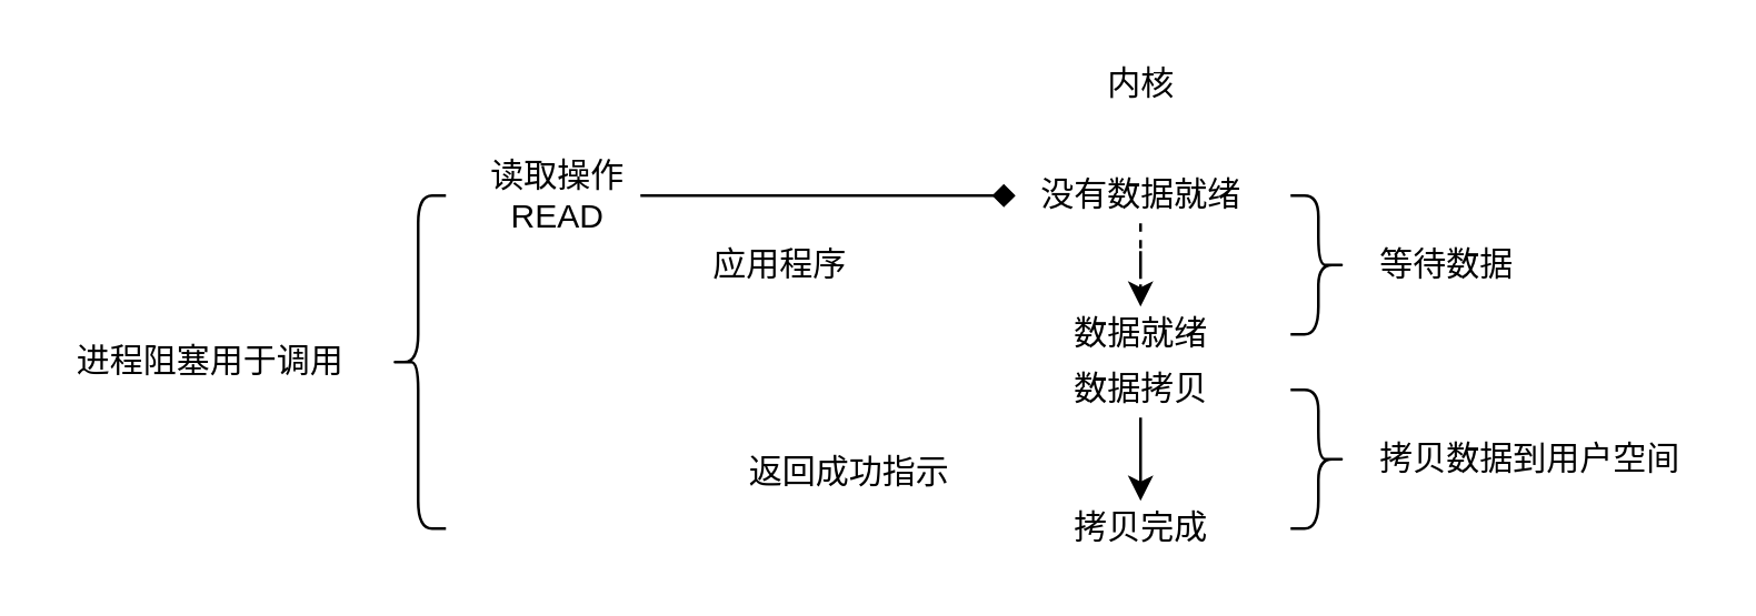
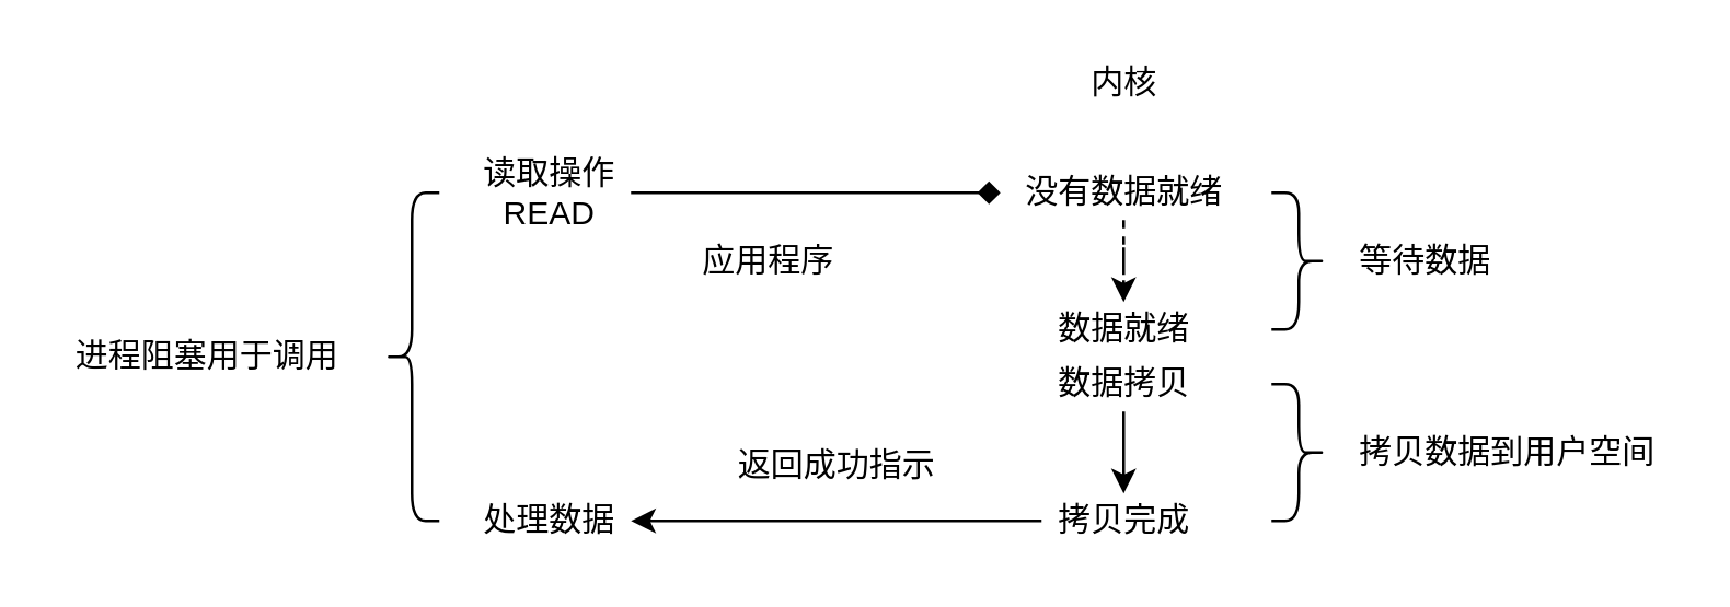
  <mxCell id="0" />
  <mxCell id="1" parent="0" />
  <mxCell id="2" value="应用程序&lt;br&gt;" style="text;html=1;align=center;verticalAlign=middle;resizable=0;points=[];autosize=1;" vertex="1" parent="1"><mxGeometry x="250" y="85" width="60" height="20" as="geometry" /></mxCell>
  <mxCell id="3" value="" style="edgeStyle=orthogonalEdgeStyle;rounded=0;orthogonalLoop=1;jettySize=auto;html=1;endArrow=diamond;" edge="1" parent="1" source="4" target="6"><mxGeometry relative="1" as="geometry" /></mxCell>
  <mxCell id="4" value="读取操作&lt;br&gt;READ" style="text;html=1;align=center;verticalAlign=middle;resizable=0;points=[];autosize=1;" vertex="1" parent="1"><mxGeometry x="170" y="55" width="60" height="30" as="geometry" /></mxCell>
  <mxCell id="5" value="" style="edgeStyle=orthogonalEdgeStyle;rounded=0;orthogonalLoop=1;jettySize=auto;html=1;dashed=1;" edge="1" parent="1" source="6" target="7"><mxGeometry relative="1" as="geometry" /></mxCell>
  <mxCell id="6" value="没有数据就绪" style="text;html=1;align=center;verticalAlign=middle;resizable=0;points=[];autosize=1;" vertex="1" parent="1"><mxGeometry x="365" y="60" width="90" height="20" as="geometry" /></mxCell>
  <mxCell id="7" value="数据就绪" style="text;html=1;align=center;verticalAlign=middle;resizable=0;points=[];autosize=1;" vertex="1" parent="1"><mxGeometry x="380" y="110" width="60" height="20" as="geometry" /></mxCell>
  <mxCell id="8" value="" style="edgeStyle=orthogonalEdgeStyle;rounded=0;orthogonalLoop=1;jettySize=auto;html=1;" edge="1" parent="1" source="9" target="11"><mxGeometry relative="1" as="geometry" /></mxCell>
  <mxCell id="9" value="数据拷贝" style="text;html=1;align=center;verticalAlign=middle;resizable=0;points=[];autosize=1;" vertex="1" parent="1"><mxGeometry x="380" y="130" width="60" height="20" as="geometry" /></mxCell>
+ <mxCell id="10" value="" style="edgeStyle=orthogonalEdgeStyle;rounded=0;orthogonalLoop=1;jettySize=auto;html=1;" edge="1" parent="1" source="11" target="12"><mxGeometry relative="1" as="geometry" /></mxCell>
  <mxCell id="11" value="拷贝完成" style="text;html=1;align=center;verticalAlign=middle;resizable=0;points=[];autosize=1;" vertex="1" parent="1"><mxGeometry x="380" y="180" width="60" height="20" as="geometry" /></mxCell>
+ <mxCell id="12" value="处理数据" style="text;html=1;align=center;verticalAlign=middle;resizable=0;points=[];autosize=1;" vertex="1" parent="1"><mxGeometry x="170" y="180" width="60" height="20" as="geometry" /></mxCell>
  <mxCell id="13" value="" style="shape=curlyBracket;whiteSpace=wrap;html=1;rounded=1;" vertex="1" parent="1"><mxGeometry x="140" y="70" width="20" height="120" as="geometry" /></mxCell>
  <mxCell id="14" value="" style="shape=curlyBracket;whiteSpace=wrap;html=1;rounded=1;rotation=-180;" vertex="1" parent="1"><mxGeometry x="464" y="70" width="20" height="50" as="geometry" /></mxCell>
  <mxCell id="15" value="" style="shape=curlyBracket;whiteSpace=wrap;html=1;rounded=1;rotation=-180;" vertex="1" parent="1"><mxGeometry x="464" y="140" width="20" height="50" as="geometry" /></mxCell>
  <mxCell id="16" value="等待数据" style="text;html=1;align=center;verticalAlign=middle;resizable=0;points=[];autosize=1;" vertex="1" parent="1"><mxGeometry x="490" y="85" width="60" height="20" as="geometry" /></mxCell>
  <mxCell id="17" value="拷贝数据到用户空间" style="text;html=1;align=center;verticalAlign=middle;resizable=0;points=[];autosize=1;" vertex="1" parent="1"><mxGeometry x="490" y="155" width="120" height="20" as="geometry" /></mxCell>
  <mxCell id="18" value="返回成功指示" style="text;html=1;align=center;verticalAlign=middle;resizable=0;points=[];autosize=1;" vertex="1" parent="1"><mxGeometry x="260" y="160" width="90" height="20" as="geometry" /></mxCell>
  <mxCell id="19" value="内核" style="text;html=1;align=center;verticalAlign=middle;resizable=0;points=[];autosize=1;" vertex="1" parent="1"><mxGeometry x="390" y="20" width="40" height="20" as="geometry" /></mxCell>
  <mxCell id="20" value="进程阻塞用于调用" style="text;html=1;align=center;verticalAlign=middle;resizable=0;points=[];autosize=1;" vertex="1" parent="1"><mxGeometry x="20" y="120" width="110" height="20" as="geometry" /></mxCell>
